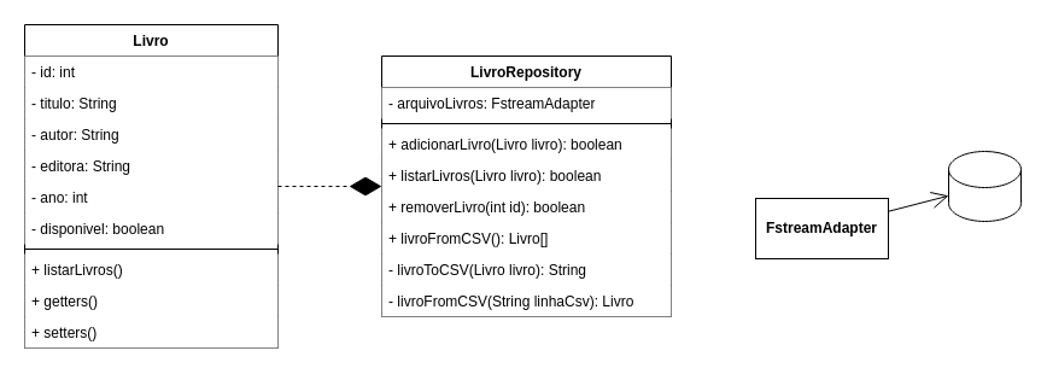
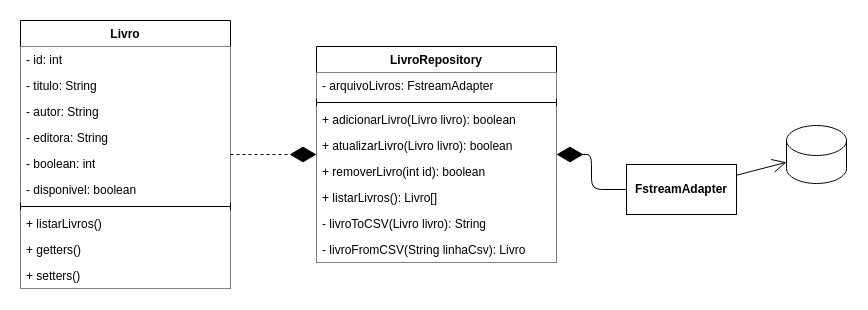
  <mxCell id="0" />
  <mxCell id="1" parent="0" />
  <mxCell id="2" value="Livro" style="swimlane;fontStyle=1;align=center;verticalAlign=top;childLayout=stackLayout;horizontal=1;startSize=26;horizontalStack=0;resizeParent=1;resizeParentMax=0;resizeLast=0;collapsible=1;marginBottom=0;whiteSpace=wrap;html=1;strokeColor=default;fontFamily=Helvetica;fontSize=12;fontColor=default;fillColor=default;swimlaneFillColor=none;glass=0;swimlaneLine=1;" vertex="1" parent="1"><mxGeometry x="20" y="20" width="210" height="268" as="geometry"><mxRectangle x="260" y="360" width="110" height="30" as="alternateBounds" /></mxGeometry></mxCell>
  <mxCell id="3" value="- id: int" style="text;strokeColor=none;fillColor=default;align=left;verticalAlign=top;spacingLeft=4;spacingRight=4;overflow=hidden;rotatable=0;points=[[0,0.5],[1,0.5]];portConstraint=eastwest;whiteSpace=wrap;html=1;fontFamily=Helvetica;fontSize=12;fontColor=default;fillStyle=auto;glass=0;" vertex="1" parent="2"><mxGeometry y="26" width="210" height="26" as="geometry" /></mxCell>
  <mxCell id="4" value="- titulo: String&lt;div&gt;&lt;br&gt;&lt;/div&gt;" style="text;strokeColor=none;fillColor=default;align=left;verticalAlign=top;spacingLeft=4;spacingRight=4;overflow=hidden;rotatable=0;points=[[0,0.5],[1,0.5]];portConstraint=eastwest;whiteSpace=wrap;html=1;fontFamily=Helvetica;fontSize=12;fontColor=default;fillStyle=auto;glass=0;" vertex="1" parent="2"><mxGeometry y="52" width="210" height="26" as="geometry" /></mxCell>
  <mxCell id="5" value="- autor: String" style="text;strokeColor=none;fillColor=default;align=left;verticalAlign=top;spacingLeft=4;spacingRight=4;overflow=hidden;rotatable=0;points=[[0,0.5],[1,0.5]];portConstraint=eastwest;whiteSpace=wrap;html=1;fontFamily=Helvetica;fontSize=12;fontColor=default;fillStyle=auto;glass=0;" vertex="1" parent="2"><mxGeometry y="78" width="210" height="26" as="geometry" /></mxCell>
  <mxCell id="6" value="- editora: String" style="text;strokeColor=none;fillColor=default;align=left;verticalAlign=top;spacingLeft=4;spacingRight=4;overflow=hidden;rotatable=0;points=[[0,0.5],[1,0.5]];portConstraint=eastwest;whiteSpace=wrap;html=1;fontFamily=Helvetica;fontSize=12;fontColor=default;fillStyle=auto;glass=0;" vertex="1" parent="2"><mxGeometry y="104" width="210" height="26" as="geometry" /></mxCell>
- <mxCell id="7" value="- ano: int" style="text;strokeColor=none;fillColor=default;align=left;verticalAlign=top;spacingLeft=4;spacingRight=4;overflow=hidden;rotatable=0;points=[[0,0.5],[1,0.5]];portConstraint=eastwest;whiteSpace=wrap;html=1;fontFamily=Helvetica;fontSize=12;fontColor=default;fillStyle=auto;glass=0;" vertex="1" parent="2"><mxGeometry y="130" width="210" height="26" as="geometry" /></mxCell>
+ <mxCell id="7" value="- boolean: int" style="text;strokeColor=none;fillColor=default;align=left;verticalAlign=top;spacingLeft=4;spacingRight=4;overflow=hidden;rotatable=0;points=[[0,0.5],[1,0.5]];portConstraint=eastwest;whiteSpace=wrap;html=1;fontFamily=Helvetica;fontSize=12;fontColor=default;fillStyle=auto;glass=0;" vertex="1" parent="2"><mxGeometry y="130" width="210" height="26" as="geometry" /></mxCell>
  <mxCell id="8" value="- disponivel: boolean" style="text;strokeColor=none;fillColor=default;align=left;verticalAlign=top;spacingLeft=4;spacingRight=4;overflow=hidden;rotatable=0;points=[[0,0.5],[1,0.5]];portConstraint=eastwest;whiteSpace=wrap;html=1;fontFamily=Helvetica;fontSize=12;fontColor=default;fillStyle=auto;glass=0;" vertex="1" parent="2"><mxGeometry y="156" width="210" height="26" as="geometry" /></mxCell>
  <mxCell id="9" value="" style="line;strokeWidth=1;fillColor=none;align=left;verticalAlign=middle;spacingTop=-1;spacingLeft=3;spacingRight=3;rotatable=0;labelPosition=right;points=[];portConstraint=eastwest;strokeColor=inherit;fontFamily=Helvetica;fontSize=12;fontColor=default;" vertex="1" parent="2"><mxGeometry y="182" width="210" height="8" as="geometry" /></mxCell>
  <mxCell id="10" value="+ listarLivros()" style="text;strokeColor=none;fillColor=default;align=left;verticalAlign=top;spacingLeft=4;spacingRight=4;overflow=hidden;rotatable=0;points=[[0,0.5],[1,0.5]];portConstraint=eastwest;whiteSpace=wrap;html=1;fontFamily=Helvetica;fontSize=12;fontColor=default;fillStyle=solid;" vertex="1" parent="2"><mxGeometry y="190" width="210" height="26" as="geometry" /></mxCell>
  <mxCell id="11" value="+ getters()" style="text;strokeColor=none;fillColor=default;align=left;verticalAlign=top;spacingLeft=4;spacingRight=4;overflow=hidden;rotatable=0;points=[[0,0.5],[1,0.5]];portConstraint=eastwest;whiteSpace=wrap;html=1;fontFamily=Helvetica;fontSize=12;fontColor=default;fillStyle=solid;" vertex="1" parent="2"><mxGeometry y="216" width="210" height="26" as="geometry" /></mxCell>
  <mxCell id="12" value="+ setters()" style="text;strokeColor=none;fillColor=default;align=left;verticalAlign=top;spacingLeft=4;spacingRight=4;overflow=hidden;rotatable=0;points=[[0,0.5],[1,0.5]];portConstraint=eastwest;whiteSpace=wrap;html=1;fontFamily=Helvetica;fontSize=12;fontColor=default;fillStyle=solid;" vertex="1" parent="2"><mxGeometry y="242" width="210" height="26" as="geometry" /></mxCell>
  <mxCell id="13" value="LivroRepository" style="swimlane;fontStyle=1;align=center;verticalAlign=top;childLayout=stackLayout;horizontal=1;startSize=26;horizontalStack=0;resizeParent=1;resizeParentMax=0;resizeLast=0;collapsible=1;marginBottom=0;whiteSpace=wrap;html=1;strokeColor=default;fontFamily=Helvetica;fontSize=12;fontColor=default;fillColor=default;swimlaneFillColor=none;glass=0;swimlaneLine=1;" vertex="1" parent="1"><mxGeometry x="316" y="46" width="240" height="216" as="geometry"><mxRectangle x="260" y="360" width="110" height="30" as="alternateBounds" /></mxGeometry></mxCell>
  <mxCell id="14" value="- arquivoLivros: FstreamAdapter" style="text;strokeColor=none;fillColor=default;align=left;verticalAlign=top;spacingLeft=4;spacingRight=4;overflow=hidden;rotatable=0;points=[[0,0.5],[1,0.5]];portConstraint=eastwest;whiteSpace=wrap;html=1;fontFamily=Helvetica;fontSize=12;fontColor=default;fillStyle=auto;glass=0;" vertex="1" parent="13"><mxGeometry y="26" width="240" height="26" as="geometry" /></mxCell>
  <mxCell id="15" value="" style="line;strokeWidth=1;fillColor=none;align=left;verticalAlign=middle;spacingTop=-1;spacingLeft=3;spacingRight=3;rotatable=0;labelPosition=right;points=[];portConstraint=eastwest;strokeColor=inherit;fontFamily=Helvetica;fontSize=12;fontColor=default;" vertex="1" parent="13"><mxGeometry y="52" width="240" height="8" as="geometry" /></mxCell>
  <mxCell id="16" value="+ adicionarLivro(Livro livro): boolean" style="text;strokeColor=none;fillColor=default;align=left;verticalAlign=top;spacingLeft=4;spacingRight=4;overflow=hidden;rotatable=0;points=[[0,0.5],[1,0.5]];portConstraint=eastwest;whiteSpace=wrap;html=1;fontFamily=Helvetica;fontSize=12;fontColor=default;fillStyle=solid;" vertex="1" parent="13"><mxGeometry y="60" width="240" height="26" as="geometry" /></mxCell>
- <mxCell id="17" value="+ listarLivros(Livro livro): boolean" style="text;strokeColor=none;fillColor=default;align=left;verticalAlign=top;spacingLeft=4;spacingRight=4;overflow=hidden;rotatable=0;points=[[0,0.5],[1,0.5]];portConstraint=eastwest;whiteSpace=wrap;html=1;fontFamily=Helvetica;fontSize=12;fontColor=default;fillStyle=solid;" vertex="1" parent="13"><mxGeometry y="86" width="240" height="26" as="geometry" /></mxCell>
+ <mxCell id="17" value="+ atualizarLivro(Livro livro): boolean" style="text;strokeColor=none;fillColor=default;align=left;verticalAlign=top;spacingLeft=4;spacingRight=4;overflow=hidden;rotatable=0;points=[[0,0.5],[1,0.5]];portConstraint=eastwest;whiteSpace=wrap;html=1;fontFamily=Helvetica;fontSize=12;fontColor=default;fillStyle=solid;" vertex="1" parent="13"><mxGeometry y="86" width="240" height="26" as="geometry" /></mxCell>
  <mxCell id="18" value="+ removerLivro(int id): boolean" style="text;strokeColor=none;fillColor=default;align=left;verticalAlign=top;spacingLeft=4;spacingRight=4;overflow=hidden;rotatable=0;points=[[0,0.5],[1,0.5]];portConstraint=eastwest;whiteSpace=wrap;html=1;fontFamily=Helvetica;fontSize=12;fontColor=default;fillStyle=solid;" vertex="1" parent="13"><mxGeometry y="112" width="240" height="26" as="geometry" /></mxCell>
- <mxCell id="19" value="+ livroFromCSV(): Livro[]" style="text;strokeColor=none;fillColor=default;align=left;verticalAlign=top;spacingLeft=4;spacingRight=4;overflow=hidden;rotatable=0;points=[[0,0.5],[1,0.5]];portConstraint=eastwest;whiteSpace=wrap;html=1;fontFamily=Helvetica;fontSize=12;fontColor=default;fillStyle=solid;" vertex="1" parent="13"><mxGeometry y="138" width="240" height="26" as="geometry" /></mxCell>
+ <mxCell id="19" value="+ listarLivros(): Livro[]" style="text;strokeColor=none;fillColor=default;align=left;verticalAlign=top;spacingLeft=4;spacingRight=4;overflow=hidden;rotatable=0;points=[[0,0.5],[1,0.5]];portConstraint=eastwest;whiteSpace=wrap;html=1;fontFamily=Helvetica;fontSize=12;fontColor=default;fillStyle=solid;" vertex="1" parent="13"><mxGeometry y="138" width="240" height="26" as="geometry" /></mxCell>
  <mxCell id="20" value="- livroToCSV(Livro livro): String" style="text;strokeColor=none;fillColor=default;align=left;verticalAlign=top;spacingLeft=4;spacingRight=4;overflow=hidden;rotatable=0;points=[[0,0.5],[1,0.5]];portConstraint=eastwest;whiteSpace=wrap;html=1;fontFamily=Helvetica;fontSize=12;fontColor=default;fillStyle=solid;" vertex="1" parent="13"><mxGeometry y="164" width="240" height="26" as="geometry" /></mxCell>
  <mxCell id="21" value="- livroFromCSV(String linhaCsv): Livro" style="text;strokeColor=none;fillColor=default;align=left;verticalAlign=top;spacingLeft=4;spacingRight=4;overflow=hidden;rotatable=0;points=[[0,0.5],[1,0.5]];portConstraint=eastwest;whiteSpace=wrap;html=1;fontFamily=Helvetica;fontSize=12;fontColor=default;fillStyle=solid;" vertex="1" parent="13"><mxGeometry y="190" width="240" height="26" as="geometry" /></mxCell>
  <mxCell id="22" value="&lt;b&gt;FstreamAdapter&lt;/b&gt;" style="html=1;whiteSpace=wrap;" vertex="1" parent="1"><mxGeometry x="626" y="164" width="110" height="50" as="geometry" /></mxCell>
+ <mxCell id="23" value="" style="endArrow=diamondThin;endFill=1;endSize=24;html=1;edgeStyle=orthogonalEdgeStyle;" edge="1" parent="1" source="22" target="13"><mxGeometry width="160" relative="1" as="geometry"><mxPoint x="366" y="296" as="sourcePoint" /><mxPoint x="526" y="296" as="targetPoint" /></mxGeometry></mxCell>
  <mxCell id="24" value="" style="shape=cylinder3;whiteSpace=wrap;html=1;boundedLbl=1;backgroundOutline=1;size=15;" vertex="1" parent="1"><mxGeometry x="786" y="125" width="60" height="58" as="geometry" /></mxCell>
  <mxCell id="25" value="" style="endArrow=open;endFill=1;endSize=12;html=1;" edge="1" parent="1" source="22" target="24"><mxGeometry width="160" relative="1" as="geometry"><mxPoint x="376" y="106" as="sourcePoint" /><mxPoint x="536" y="106" as="targetPoint" /></mxGeometry></mxCell>
  <mxCell id="26" value="" style="endArrow=diamondThin;endFill=1;endSize=24;html=1;edgeStyle=orthogonalEdgeStyle;dashed=1;" edge="1" parent="1" source="2" target="13"><mxGeometry width="160" relative="1" as="geometry"><mxPoint x="636" y="164" as="sourcePoint" /><mxPoint x="566" y="164" as="targetPoint" /></mxGeometry></mxCell>
